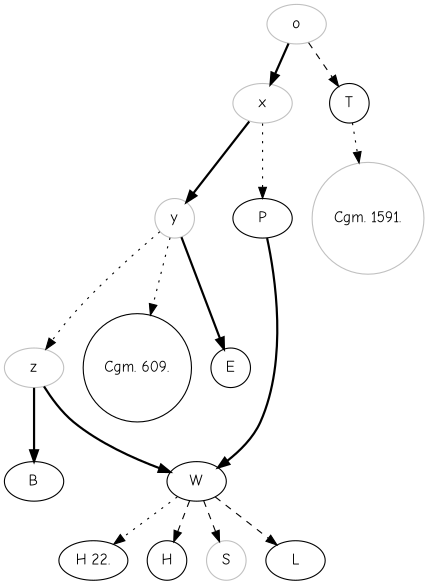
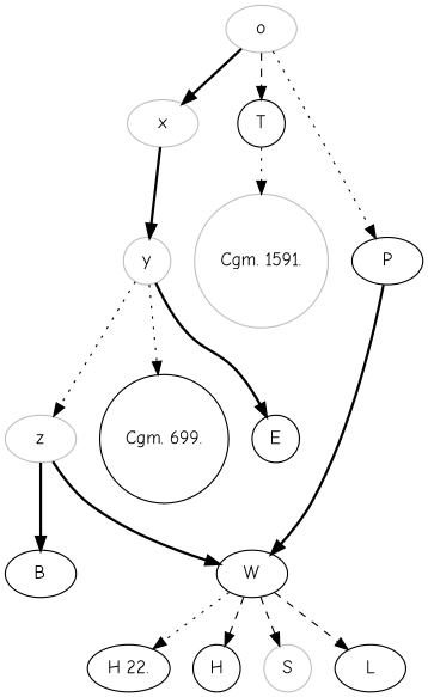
  digraph {
    fontname="Comic Neue"
    node [fontname="Comic Neue" shape=ellipse]
    edge [fontname="Comic Neue" style=bold]
    n1 [color=grey label=o]
    n2 [color=grey label=x]
    T [shape=circle]
    n4 [color=grey label=y shape=circle]
    P
    n6 [color=grey label="Cgm. 1591." shape=circle]
    n7 [color=grey label=z]
-   n8 [label="Cgm. 609." shape=circle]
+   n8 [label="Cgm. 699." shape=circle]
    E [shape=circle]
    W
    B
    n12 [label="H 22."]
    H [shape=circle]
    S [color=grey shape=circle]
    L
    n1 -> n2
    n1 -> T [style=dashed]
    n2 -> n4
-   n2 -> P [style=dotted]
+   n1 -> P [style=dotted]
    T -> n6 [style=dotted]
    n4 -> n7 [style=dotted]
    n4 -> n8 [style=dotted]
    n4 -> E
    P -> W
    n7 -> W
    n7 -> B
    W -> n12 [style=dotted]
    W -> H [style=dashed]
    W -> S [style=dashed]
    W -> L [style=dashed]
  }
